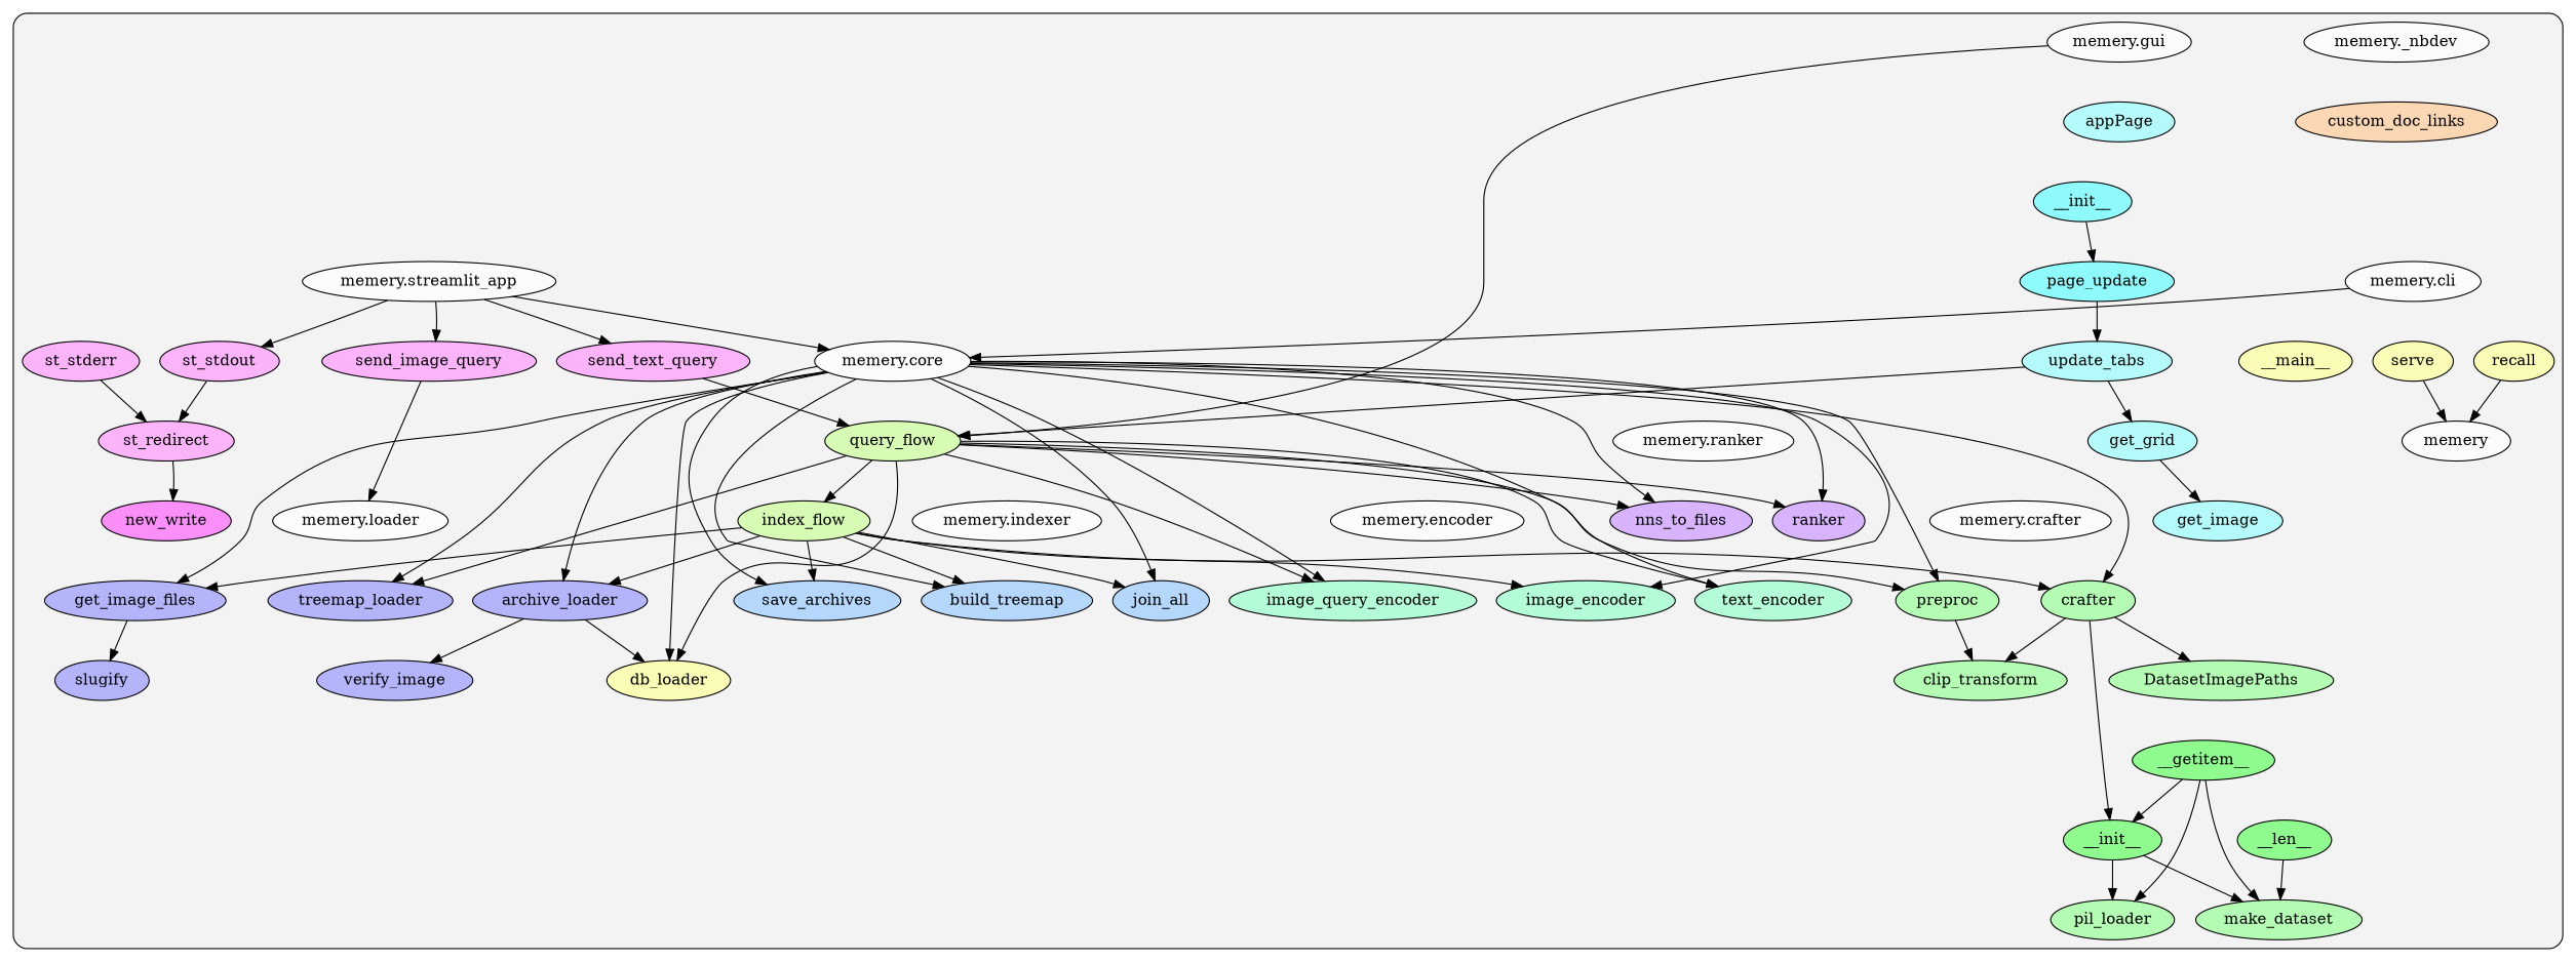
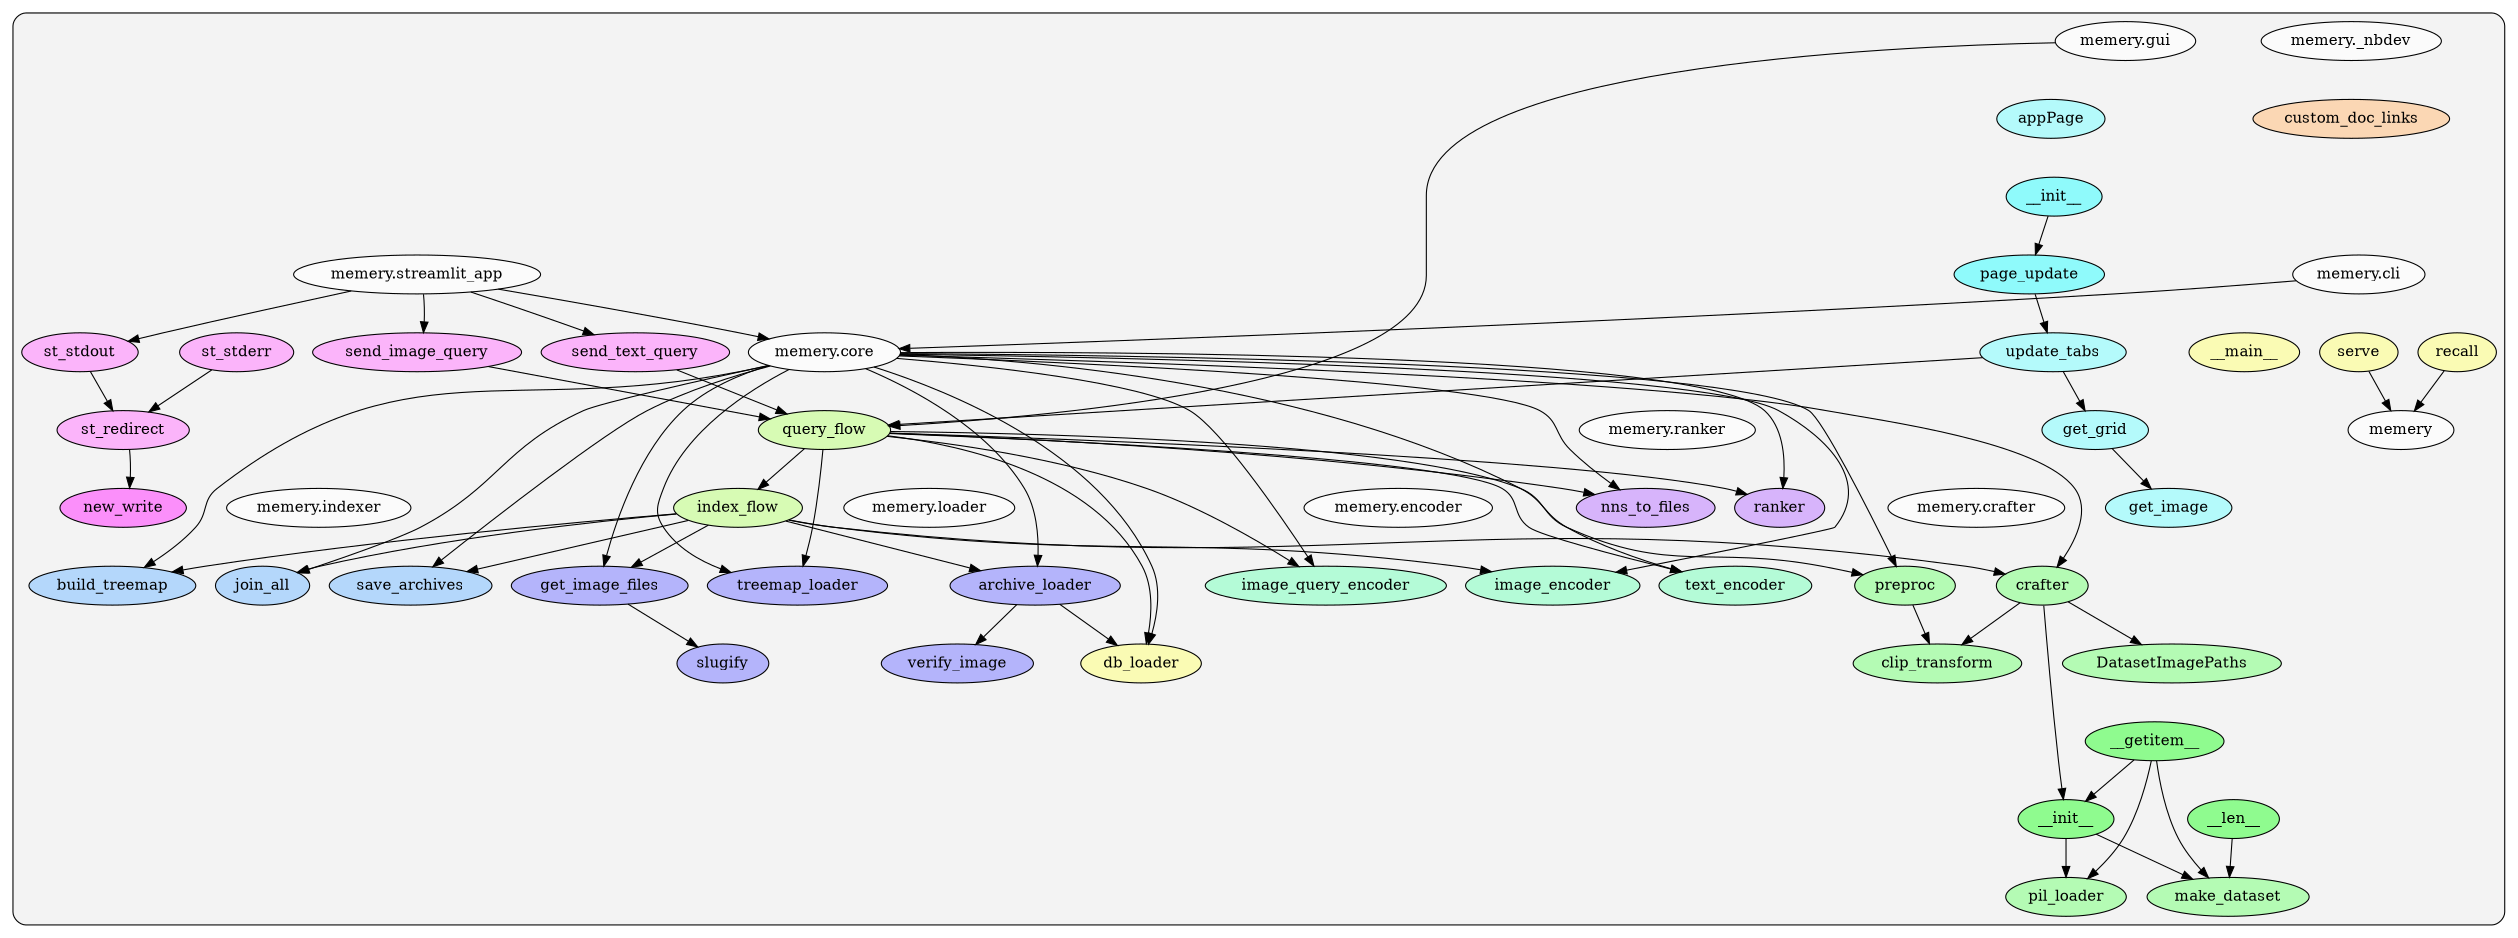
  digraph {
    rankdir=TB
    node [fillcolor="#ffffffb2" fontcolor="#000000" group=4 style=filled]
    edge [color="#000000" style=solid]
    n1 [group=0 label=memery]
    n2 [group=1 label="memery._nbdev"]
    n3 [group=2 label="memery.cli"]
    n4 [group=3 label="memery.core"]
    n5 [label="memery.crafter"]
    n6 [group=5 label="memery.encoder"]
    n7 [group=6 label="memery.gui"]
    n8 [group=7 label="memery.indexer"]
    n9 [group=8 label="memery.loader"]
    n10 [group=9 label="memery.ranker"]
    n11 [group=10 label="memery.streamlit_app"]
    n12 [fillcolor="#ffcc99b2" group=1 label=custom_doc_links]
    n13 [fillcolor="#feff99b2" group=2 label=__main__]
    n14 [fillcolor="#feff99b2" group=2 label=recall]
    n15 [fillcolor="#feff99b2" group=2 label=serve]
    n16 [fillcolor="#ccff99b2" group=3 label=index_flow]
    n17 [fillcolor="#ccff99b2" group=3 label=query_flow]
    n18 [fillcolor="#99ff99b2" label=DatasetImagePaths]
    n19 [fillcolor="#99ff99b2" label=clip_transform]
    n20 [fillcolor="#99ff99b2" label=crafter]
    n21 [fillcolor="#99ff99b2" label=make_dataset]
    n22 [fillcolor="#99ff99b2" label=pil_loader]
    n23 [fillcolor="#99ff99b2" label=preproc]
    n24 [fillcolor="#65ff65b2" label=__getitem__]
    n25 [fillcolor="#65ff65b2" label=__init__]
    n26 [fillcolor="#65ff65b2" label=__len__]
    n27 [fillcolor="#99ffccb2" group=5 label=image_encoder]
    n28 [fillcolor="#99ffccb2" group=5 label=image_query_encoder]
    n29 [fillcolor="#99ffccb2" group=5 label=text_encoder]
    n30 [fillcolor="#99feffb2" group=6 label=appPage]
    n31 [fillcolor="#99feffb2" group=6 label=get_grid]
    n32 [fillcolor="#99feffb2" group=6 label=get_image]
    n33 [fillcolor="#99feffb2" group=6 label=update_tabs]
    n34 [fillcolor="#65feffb2" group=6 label=__init__]
    n35 [fillcolor="#65feffb2" group=6 label=page_update]
    n36 [fillcolor="#99cbffb2" group=7 label=build_treemap]
    n37 [fillcolor="#99cbffb2" group=7 label=join_all]
    n38 [fillcolor="#99cbffb2" group=7 label=save_archives]
    n39 [fillcolor="#9999ffb2" group=8 label=archive_loader]
    n40 [fillcolor="#feff99b2" group=8 label=db_loader]
    n41 [fillcolor="#9999ffb2" group=8 label=get_image_files]
    n42 [fillcolor="#9999ffb2" group=8 label=slugify]
    n43 [fillcolor="#9999ffb2" group=8 label=treemap_loader]
    n44 [fillcolor="#9999ffb2" group=8 label=verify_image]
    n45 [fillcolor="#cb99ffb2" group=9 label=nns_to_files]
    n46 [fillcolor="#cb99ffb2" group=9 label=ranker]
    n47 [fillcolor="#ff99feb2" group=10 label=send_image_query]
    n48 [fillcolor="#ff99feb2" group=10 label=send_text_query]
    n49 [fillcolor="#ff99feb2" group=10 label=st_redirect]
    n50 [fillcolor="#ff99feb2" group=10 label=st_stderr]
    n51 [fillcolor="#ff99feb2" group=10 label=st_stdout]
    n52 [fillcolor="#ff65feb2" group=10 label=new_write]
    subgraph cluster_1 {
      fillcolor="#80808018"
      style="filled,rounded"
      n1
      n2
      n3
      n4
      n5
      n6
      n7
      n8
      n9
      n10
      n11
      n12
      n13
      n14
      n15
      n16
      n17
      n18
      n19
      n20
      n21
      n22
      n23
      n24
      n25
      n26
      n27
      n28
      n29
      n30
      n31
      n32
      n33
      n34
      n35
      n36
      n37
      n38
      n39
      n40
      n41
      n42
      n43
      n44
      n45
      n46
      n47
      n48
      n49
      n50
      n51
      n52
    }
    n2 -> n12 [color="#ffffff00" style=dashed]
    n3 -> n4
    n3 -> n13 [color="#ffffff00" style=dashed]
    n3 -> n14 [color="#ffffff00" style=dashed]
    n3 -> n15 [color="#ffffff00" style=dashed]
    n4 -> n16 [color="#ffffff00" style=dashed]
    n4 -> n17 [color="#ffffff00" style=dashed]
    n4 -> n20
    n4 -> n23
    n4 -> n27
    n4 -> n28
    n4 -> n29
    n4 -> n36
    n4 -> n37
    n4 -> n38
    n4 -> n39
    n4 -> n40
    n4 -> n41
    n4 -> n43
    n4 -> n45
    n4 -> n46
    n5 -> n18 [color="#ffffff00" style=dashed]
    n5 -> n19 [color="#ffffff00" style=dashed]
    n5 -> n20 [color="#ffffff00" style=dashed]
    n5 -> n21 [color="#ffffff00" style=dashed]
    n5 -> n22 [color="#ffffff00" style=dashed]
    n5 -> n23 [color="#ffffff00" style=dashed]
    n6 -> n27 [color="#ffffff00" style=dashed]
    n6 -> n28 [color="#ffffff00" style=dashed]
    n6 -> n29 [color="#ffffff00" style=dashed]
    n7 -> n17
    n7 -> n30 [color="#ffffff00" style=dashed]
    n7 -> n31 [color="#ffffff00" style=dashed]
    n7 -> n32 [color="#ffffff00" style=dashed]
    n7 -> n33 [color="#ffffff00" style=dashed]
    n8 -> n36 [color="#ffffff00" style=dashed]
    n8 -> n37 [color="#ffffff00" style=dashed]
    n8 -> n38 [color="#ffffff00" style=dashed]
    n9 -> n39 [color="#ffffff00" style=dashed]
    n9 -> n40 [color="#ffffff00" style=dashed]
    n9 -> n41 [color="#ffffff00" style=dashed]
    n9 -> n42 [color="#ffffff00" style=dashed]
    n9 -> n43 [color="#ffffff00" style=dashed]
    n9 -> n44 [color="#ffffff00" style=dashed]
    n10 -> n45 [color="#ffffff00" style=dashed]
    n10 -> n46 [color="#ffffff00" style=dashed]
    n11 -> n4
    n11 -> n47 [color="#ffffff00" style=dashed]
    n11 -> n47
    n11 -> n48 [color="#ffffff00" style=dashed]
    n11 -> n48
    n11 -> n49 [color="#ffffff00" style=dashed]
    n11 -> n50 [color="#ffffff00" style=dashed]
    n11 -> n51 [color="#ffffff00" style=dashed]
    n11 -> n51
    n14 -> n1
    n15 -> n1
    n16 -> n20
    n16 -> n27
    n16 -> n36
    n16 -> n37
    n16 -> n38
    n16 -> n39
    n16 -> n41
    n17 -> n16
    n17 -> n23
    n17 -> n28
    n17 -> n29
    n17 -> n40
    n17 -> n43
    n17 -> n45
    n17 -> n46
    n18 -> n24 [color="#ffffff00" style=dashed]
    n18 -> n25 [color="#ffffff00" style=dashed]
    n18 -> n26 [color="#ffffff00" style=dashed]
    n20 -> n18
    n20 -> n19
    n20 -> n25
    n23 -> n19
    n24 -> n21
    n24 -> n22
    n24 -> n25
    n25 -> n21
    n25 -> n22
    n26 -> n21
    n30 -> n34 [color="#ffffff00" style=dashed]
    n30 -> n35 [color="#ffffff00" style=dashed]
    n31 -> n32
    n33 -> n17
    n33 -> n31
    n34 -> n35
    n35 -> n33
    n39 -> n40
    n39 -> n44
    n41 -> n42
-   n47 -> n9
+   n47 -> n17
    n48 -> n17
    n49 -> n52 [color="#ffffff00" style=dashed]
    n49 -> n52
    n50 -> n49
    n51 -> n49
  }
